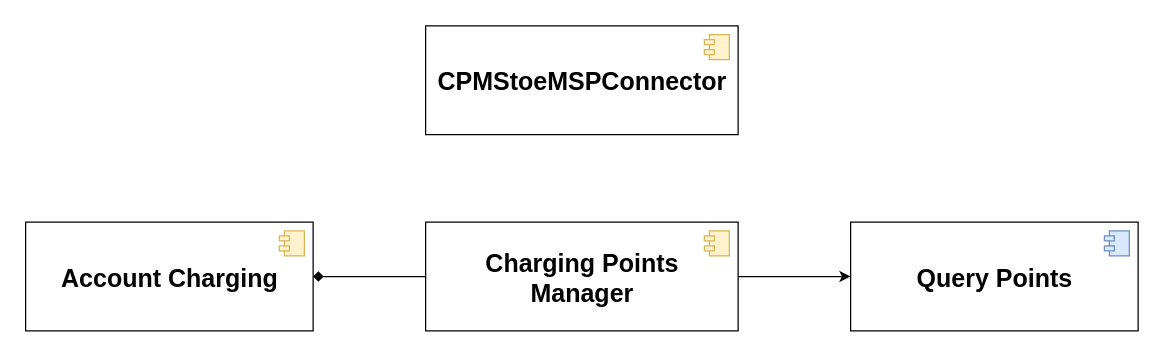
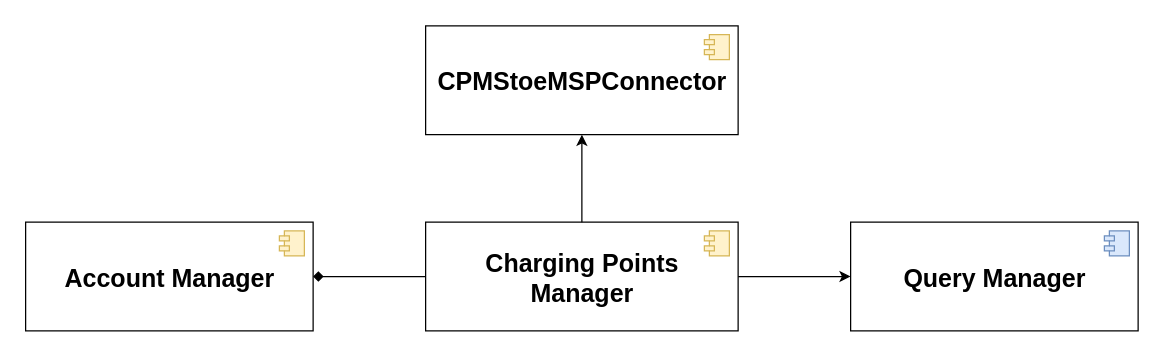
  <mxCell id="0" />
  <mxCell id="1" parent="0" />
  <mxCell id="2" value="&lt;b style=&quot;font-size: 20px&quot;&gt;CPMStoeMSPConnector&lt;br&gt;&lt;/b&gt;" style="html=1;dropTarget=0;fontSize=20;sketch=0;" parent="1" vertex="1"><mxGeometry x="340" y="20" width="250" height="87" as="geometry" /></mxCell>
  <mxCell id="3" value="" style="shape=module;jettyWidth=8;jettyHeight=4;fontSize=20;fillColor=#fff2cc;strokeColor=#d6b656;" parent="2" vertex="1"><mxGeometry x="1" width="20" height="20" relative="1" as="geometry"><mxPoint x="-27" y="7" as="offset" /></mxGeometry></mxCell>
  <mxCell id="4" value="&lt;b&gt;Charging Points&lt;br&gt;Manager&lt;br&gt;&lt;/b&gt;" style="html=1;dropTarget=0;fontSize=20;sketch=0;" parent="1" vertex="1"><mxGeometry x="340" y="177" width="250" height="87" as="geometry" /></mxCell>
  <mxCell id="5" value="" style="shape=module;jettyWidth=8;jettyHeight=4;fontSize=20;fillColor=#fff2cc;strokeColor=#d6b656;" parent="4" vertex="1"><mxGeometry x="1" width="20" height="20" relative="1" as="geometry"><mxPoint x="-27" y="7" as="offset" /></mxGeometry></mxCell>
- <mxCell id="7" value="&lt;b style=&quot;font-size: 20px&quot;&gt;Account Charging&lt;br&gt;&lt;/b&gt;" style="html=1;dropTarget=0;fontSize=20;sketch=0;" parent="1" vertex="1"><mxGeometry x="20" y="177" width="230" height="87" as="geometry" /></mxCell>
+ <mxCell id="6" value="" style="endArrow=classic;html=1;exitX=0.5;exitY=0;exitDx=0;exitDy=0;entryX=0.5;entryY=1;entryDx=0;entryDy=0;" parent="1" source="4" target="2" edge="1"><mxGeometry width="50" height="50" relative="1" as="geometry"><mxPoint x="420" y="297" as="sourcePoint" /><mxPoint x="670" y="247" as="targetPoint" /></mxGeometry></mxCell>
+ <mxCell id="7" value="&lt;b style=&quot;font-size: 20px&quot;&gt;Account Manager&lt;br&gt;&lt;/b&gt;" style="html=1;dropTarget=0;fontSize=20;sketch=0;" parent="1" vertex="1"><mxGeometry x="20" y="177" width="230" height="87" as="geometry" /></mxCell>
  <mxCell id="8" value="" style="shape=module;jettyWidth=8;jettyHeight=4;fontSize=20;fillColor=#fff2cc;strokeColor=#d6b656;" parent="7" vertex="1"><mxGeometry x="1" width="20" height="20" relative="1" as="geometry"><mxPoint x="-27" y="7" as="offset" /></mxGeometry></mxCell>
- <mxCell id="9" value="&lt;b style=&quot;font-size: 20px&quot;&gt;Query Points&lt;br&gt;&lt;/b&gt;" style="html=1;dropTarget=0;fontSize=20;sketch=0;" parent="1" vertex="1"><mxGeometry x="680" y="177" width="230" height="87" as="geometry" /></mxCell>
+ <mxCell id="9" value="&lt;b style=&quot;font-size: 20px&quot;&gt;Query Manager&lt;br&gt;&lt;/b&gt;" style="html=1;dropTarget=0;fontSize=20;sketch=0;" parent="1" vertex="1"><mxGeometry x="680" y="177" width="230" height="87" as="geometry" /></mxCell>
  <mxCell id="10" value="" style="shape=module;jettyWidth=8;jettyHeight=4;fontSize=20;fillColor=#dae8fc;strokeColor=#6c8ebf;" parent="9" vertex="1"><mxGeometry x="1" width="20" height="20" relative="1" as="geometry"><mxPoint x="-27" y="7" as="offset" /></mxGeometry></mxCell>
  <mxCell id="11" value="" style="endArrow=classic;html=1;exitX=1;exitY=0.5;exitDx=0;exitDy=0;" parent="1" source="4" target="9" edge="1"><mxGeometry width="50" height="50" relative="1" as="geometry"><mxPoint x="465" y="187" as="sourcePoint" /><mxPoint x="465" y="117" as="targetPoint" /></mxGeometry></mxCell>
  <mxCell id="12" value="" style="endArrow=diamond;html=1;exitX=0;exitY=0.5;exitDx=0;exitDy=0;entryX=1;entryY=0.5;entryDx=0;entryDy=0;" parent="1" source="4" target="7" edge="1"><mxGeometry width="50" height="50" relative="1" as="geometry"><mxPoint x="475" y="197" as="sourcePoint" /><mxPoint x="475" y="127" as="targetPoint" /></mxGeometry></mxCell>
